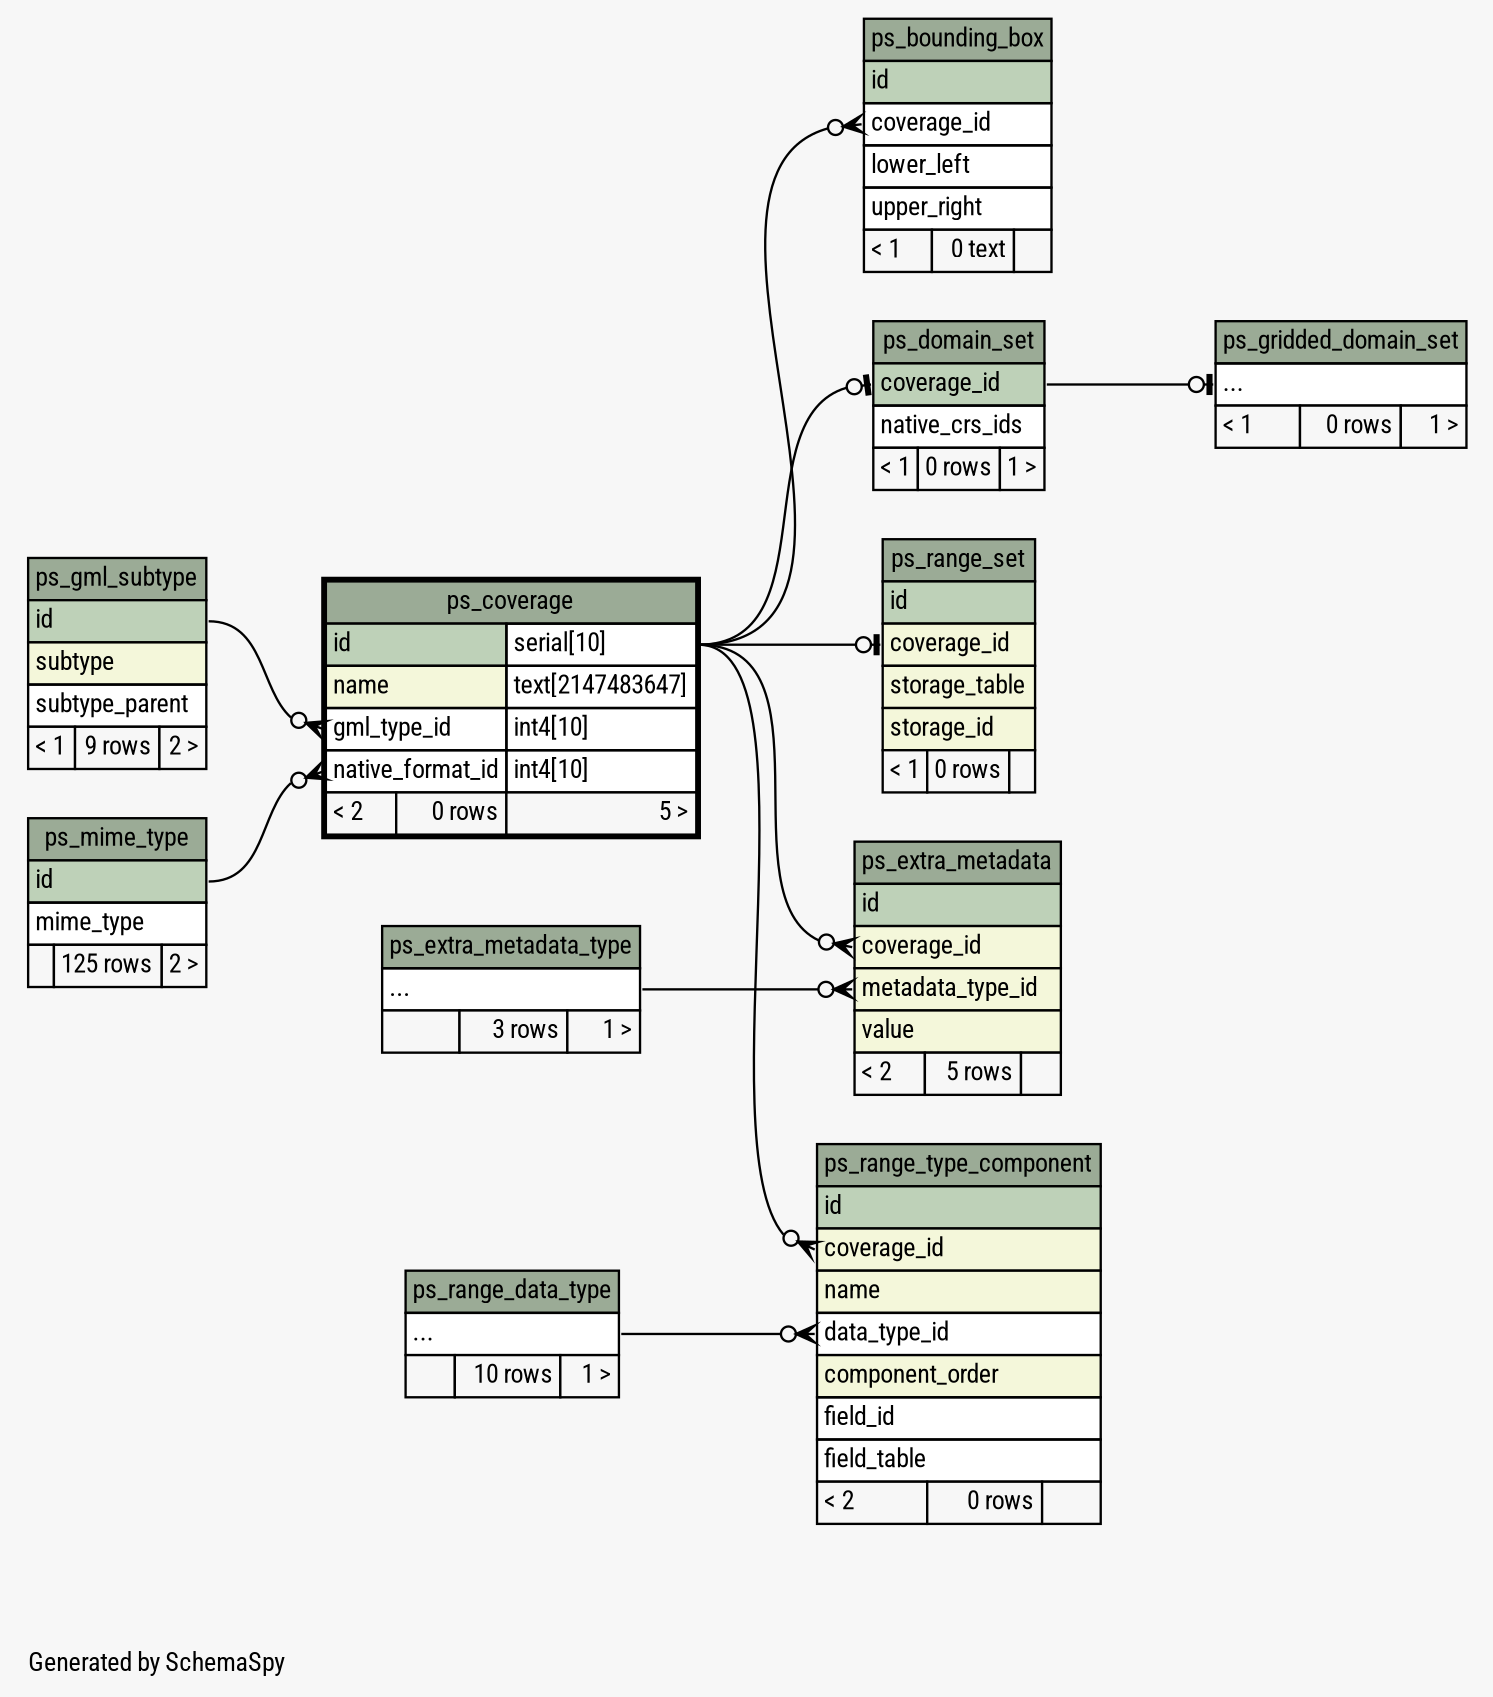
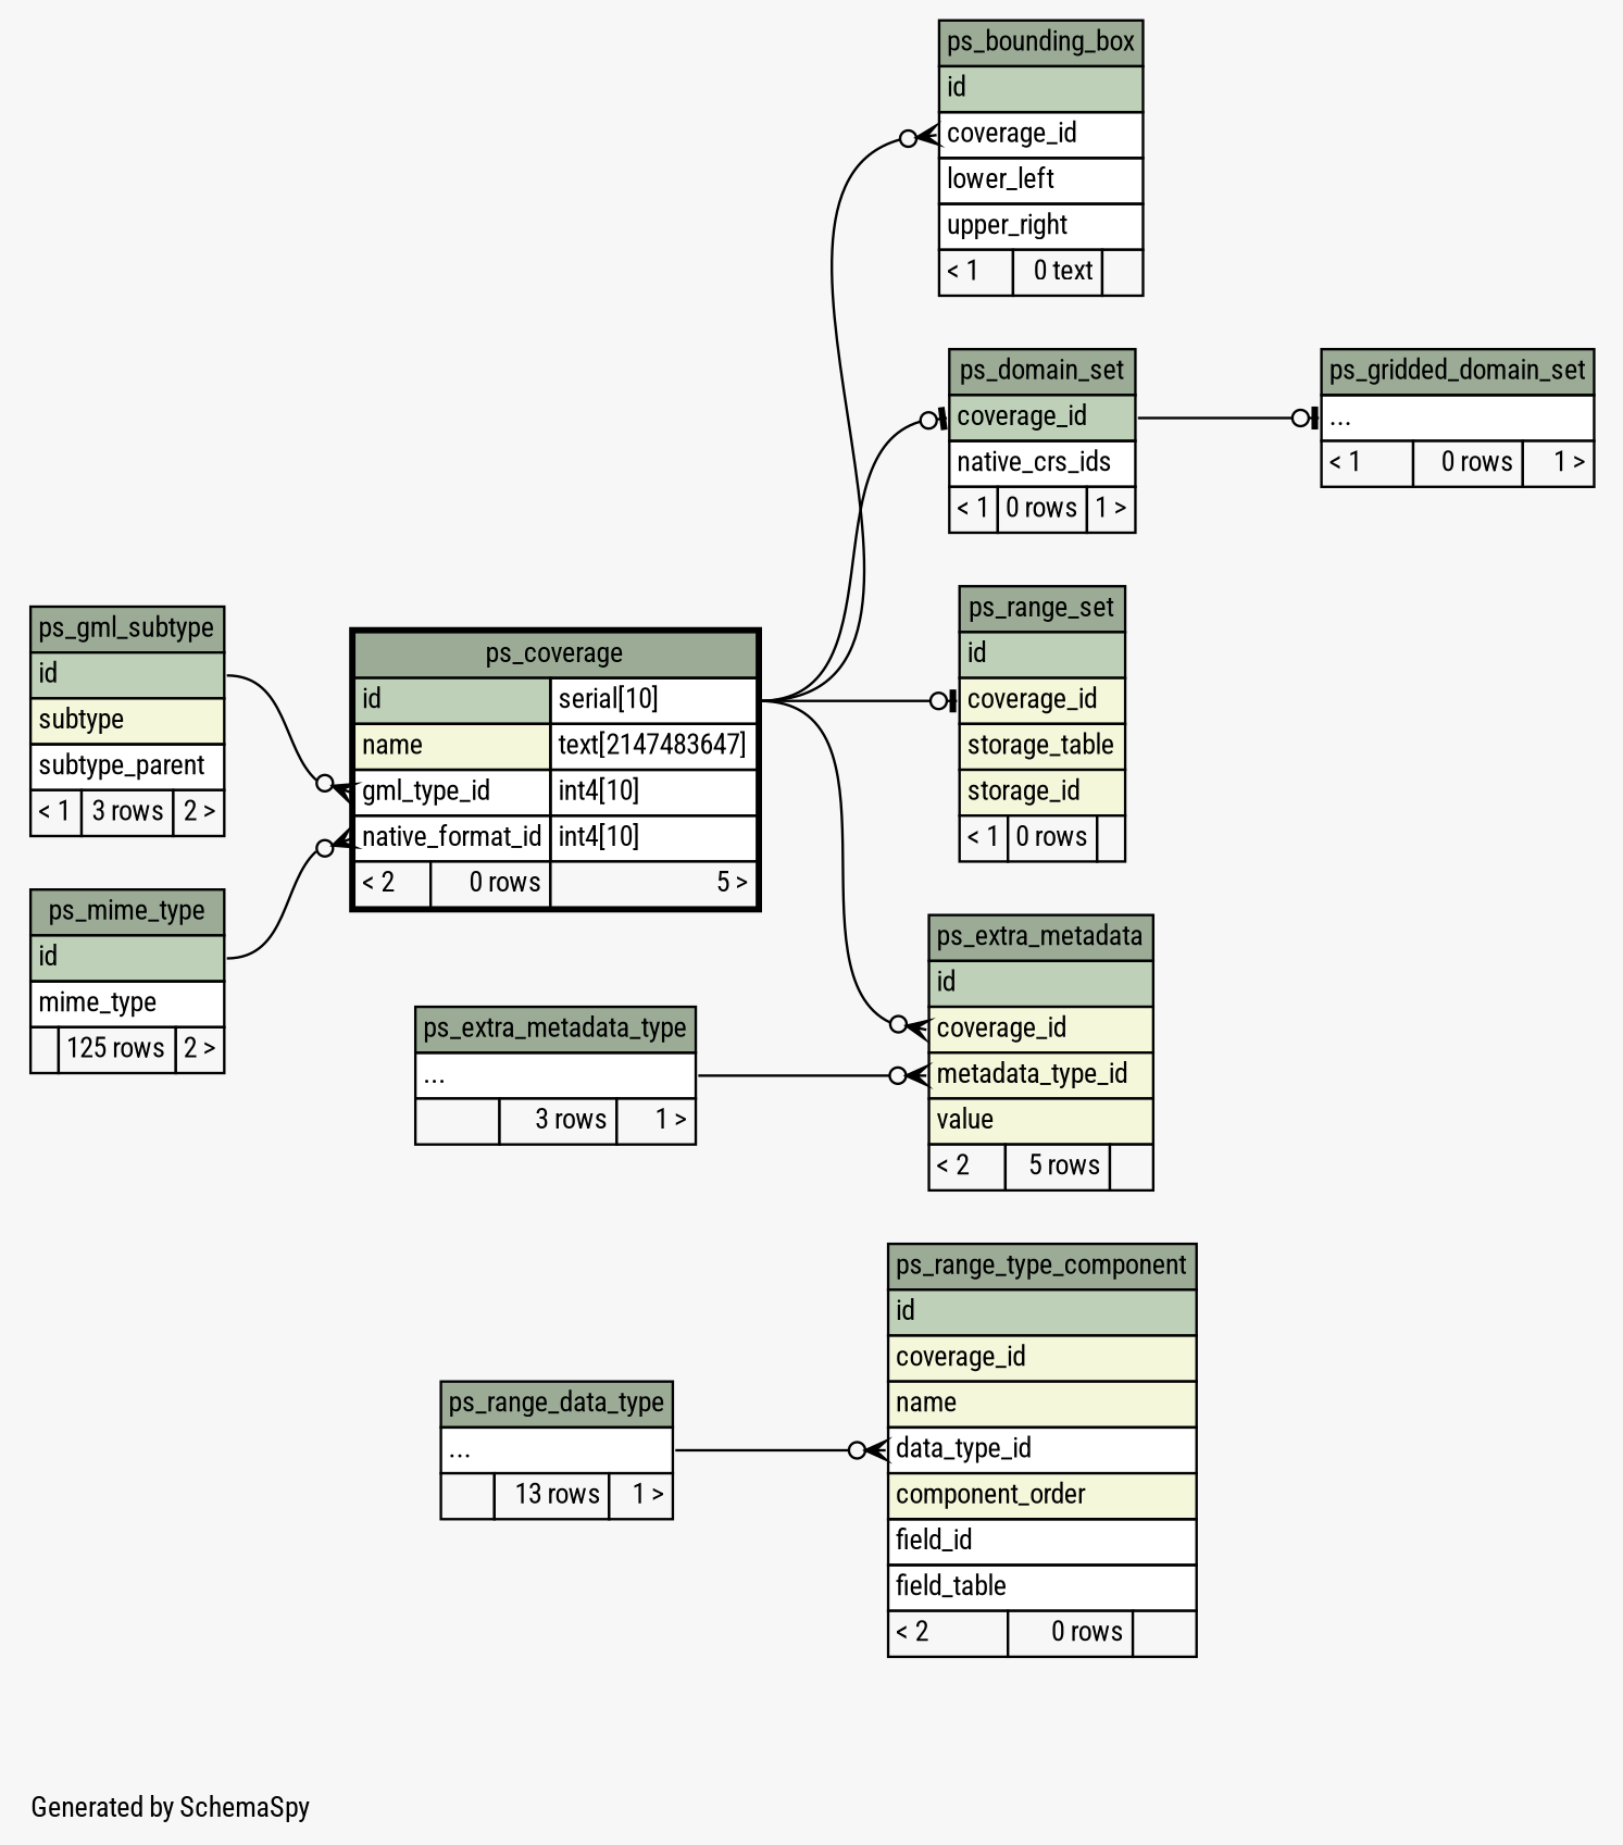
  digraph {
    bgcolor="#f7f7f7"
    fontname="Roboto Condensed"
    fontsize=11
    label="\nGenerated by SchemaSpy"
    labeljust=l
    nodesep=0.18
    rankdir=RL
    ranksep=0.46
    node [fontname="Roboto Condensed" fontsize=11 shape=plaintext]
    edge [arrowhead=none arrowsize=0.8 arrowtail=crowodot dir=back fontname="Roboto Condensed" headport="id.type:e" tailport="coverage_id:w"]
    n1 [label=<     <TABLE BORDER="0" CELLBORDER="1" CELLSPACING="0" BGCOLOR="#ffffff">       <TR><TD COLSPAN="3" BGCOLOR="#9bab96" ALIGN="CENTER">ps_bounding_box</TD></TR>       <TR><TD PORT="id" COLSPAN="3" BGCOLOR="#bed1b8" ALIGN="LEFT">id</TD></TR>       <TR><TD PORT="coverage_id" COLSPAN="3" ALIGN="LEFT">coverage_id</TD></TR>       <TR><TD PORT="lower_left" COLSPAN="3" ALIGN="LEFT">lower_left</TD></TR>       <TR><TD PORT="upper_right" COLSPAN="3" ALIGN="LEFT">upper_right</TD></TR>       <TR><TD ALIGN="LEFT" BGCOLOR="#f7f7f7">&lt; 1</TD><TD ALIGN="RIGHT" BGCOLOR="#f7f7f7">0 text</TD><TD ALIGN="RIGHT" BGCOLOR="#f7f7f7">  </TD></TR>     </TABLE>>]
    n2 [label=<     <TABLE BORDER="2" CELLBORDER="1" CELLSPACING="0" BGCOLOR="#ffffff">       <TR><TD COLSPAN="3" BGCOLOR="#9bab96" ALIGN="CENTER">ps_coverage</TD></TR>       <TR><TD PORT="id" COLSPAN="2" BGCOLOR="#bed1b8" ALIGN="LEFT">id</TD><TD PORT="id.type" ALIGN="LEFT">serial[10]</TD></TR>       <TR><TD PORT="name" COLSPAN="2" BGCOLOR="#f4f7da" ALIGN="LEFT">name</TD><TD PORT="name.type" ALIGN="LEFT">text[2147483647]</TD></TR>       <TR><TD PORT="gml_type_id" COLSPAN="2" ALIGN="LEFT">gml_type_id</TD><TD PORT="gml_type_id.type" ALIGN="LEFT">int4[10]</TD></TR>       <TR><TD PORT="native_format_id" COLSPAN="2" ALIGN="LEFT">native_format_id</TD><TD PORT="native_format_id.type" ALIGN="LEFT">int4[10]</TD></TR>       <TR><TD ALIGN="LEFT" BGCOLOR="#f7f7f7">&lt; 2</TD><TD ALIGN="RIGHT" BGCOLOR="#f7f7f7">0 rows</TD><TD ALIGN="RIGHT" BGCOLOR="#f7f7f7">5 &gt;</TD></TR>     </TABLE>>]
-   n3 [label=<     <TABLE BORDER="0" CELLBORDER="1" CELLSPACING="0" BGCOLOR="#ffffff">       <TR><TD COLSPAN="3" BGCOLOR="#9bab96" ALIGN="CENTER">ps_gml_subtype</TD></TR>       <TR><TD PORT="id" COLSPAN="3" BGCOLOR="#bed1b8" ALIGN="LEFT">id</TD></TR>       <TR><TD PORT="subtype" COLSPAN="3" BGCOLOR="#f4f7da" ALIGN="LEFT">subtype</TD></TR>       <TR><TD PORT="subtype_parent" COLSPAN="3" ALIGN="LEFT">subtype_parent</TD></TR>       <TR><TD ALIGN="LEFT" BGCOLOR="#f7f7f7">&lt; 1</TD><TD ALIGN="RIGHT" BGCOLOR="#f7f7f7">9 rows</TD><TD ALIGN="RIGHT" BGCOLOR="#f7f7f7">2 &gt;</TD></TR>     </TABLE>>]
+   n3 [label=<     <TABLE BORDER="0" CELLBORDER="1" CELLSPACING="0" BGCOLOR="#ffffff">       <TR><TD COLSPAN="3" BGCOLOR="#9bab96" ALIGN="CENTER">ps_gml_subtype</TD></TR>       <TR><TD PORT="id" COLSPAN="3" BGCOLOR="#bed1b8" ALIGN="LEFT">id</TD></TR>       <TR><TD PORT="subtype" COLSPAN="3" BGCOLOR="#f4f7da" ALIGN="LEFT">subtype</TD></TR>       <TR><TD PORT="subtype_parent" COLSPAN="3" ALIGN="LEFT">subtype_parent</TD></TR>       <TR><TD ALIGN="LEFT" BGCOLOR="#f7f7f7">&lt; 1</TD><TD ALIGN="RIGHT" BGCOLOR="#f7f7f7">3 rows</TD><TD ALIGN="RIGHT" BGCOLOR="#f7f7f7">2 &gt;</TD></TR>     </TABLE>>]
    n4 [label=<     <TABLE BORDER="0" CELLBORDER="1" CELLSPACING="0" BGCOLOR="#ffffff">       <TR><TD COLSPAN="3" BGCOLOR="#9bab96" ALIGN="CENTER">ps_mime_type</TD></TR>       <TR><TD PORT="id" COLSPAN="3" BGCOLOR="#bed1b8" ALIGN="LEFT">id</TD></TR>       <TR><TD PORT="mime_type" COLSPAN="3" ALIGN="LEFT">mime_type</TD></TR>       <TR><TD ALIGN="LEFT" BGCOLOR="#f7f7f7">  </TD><TD ALIGN="RIGHT" BGCOLOR="#f7f7f7">125 rows</TD><TD ALIGN="RIGHT" BGCOLOR="#f7f7f7">2 &gt;</TD></TR>     </TABLE>>]
    n5 [label=<     <TABLE BORDER="0" CELLBORDER="1" CELLSPACING="0" BGCOLOR="#ffffff">       <TR><TD COLSPAN="3" BGCOLOR="#9bab96" ALIGN="CENTER">ps_domain_set</TD></TR>       <TR><TD PORT="coverage_id" COLSPAN="3" BGCOLOR="#bed1b8" ALIGN="LEFT">coverage_id</TD></TR>       <TR><TD PORT="native_crs_ids" COLSPAN="3" ALIGN="LEFT">native_crs_ids</TD></TR>       <TR><TD ALIGN="LEFT" BGCOLOR="#f7f7f7">&lt; 1</TD><TD ALIGN="RIGHT" BGCOLOR="#f7f7f7">0 rows</TD><TD ALIGN="RIGHT" BGCOLOR="#f7f7f7">1 &gt;</TD></TR>     </TABLE>>]
    n6 [label=<     <TABLE BORDER="0" CELLBORDER="1" CELLSPACING="0" BGCOLOR="#ffffff">       <TR><TD COLSPAN="3" BGCOLOR="#9bab96" ALIGN="CENTER">ps_extra_metadata</TD></TR>       <TR><TD PORT="id" COLSPAN="3" BGCOLOR="#bed1b8" ALIGN="LEFT">id</TD></TR>       <TR><TD PORT="coverage_id" COLSPAN="3" BGCOLOR="#f4f7da" ALIGN="LEFT">coverage_id</TD></TR>       <TR><TD PORT="metadata_type_id" COLSPAN="3" BGCOLOR="#f4f7da" ALIGN="LEFT">metadata_type_id</TD></TR>       <TR><TD PORT="value" COLSPAN="3" BGCOLOR="#f4f7da" ALIGN="LEFT">value</TD></TR>       <TR><TD ALIGN="LEFT" BGCOLOR="#f7f7f7">&lt; 2</TD><TD ALIGN="RIGHT" BGCOLOR="#f7f7f7">5 rows</TD><TD ALIGN="RIGHT" BGCOLOR="#f7f7f7">  </TD></TR>     </TABLE>>]
    n7 [label=<     <TABLE BORDER="0" CELLBORDER="1" CELLSPACING="0" BGCOLOR="#ffffff">       <TR><TD COLSPAN="3" BGCOLOR="#9bab96" ALIGN="CENTER">ps_extra_metadata_type</TD></TR>       <TR><TD PORT="elipses" COLSPAN="3" ALIGN="LEFT">...</TD></TR>       <TR><TD ALIGN="LEFT" BGCOLOR="#f7f7f7">  </TD><TD ALIGN="RIGHT" BGCOLOR="#f7f7f7">3 rows</TD><TD ALIGN="RIGHT" BGCOLOR="#f7f7f7">1 &gt;</TD></TR>     </TABLE>>]
    n8 [label=<     <TABLE BORDER="0" CELLBORDER="1" CELLSPACING="0" BGCOLOR="#ffffff">       <TR><TD COLSPAN="3" BGCOLOR="#9bab96" ALIGN="CENTER">ps_gridded_domain_set</TD></TR>       <TR><TD PORT="elipses" COLSPAN="3" ALIGN="LEFT">...</TD></TR>       <TR><TD ALIGN="LEFT" BGCOLOR="#f7f7f7">&lt; 1</TD><TD ALIGN="RIGHT" BGCOLOR="#f7f7f7">0 rows</TD><TD ALIGN="RIGHT" BGCOLOR="#f7f7f7">1 &gt;</TD></TR>     </TABLE>>]
    n9 [label=<     <TABLE BORDER="0" CELLBORDER="1" CELLSPACING="0" BGCOLOR="#ffffff">       <TR><TD COLSPAN="3" BGCOLOR="#9bab96" ALIGN="CENTER">ps_range_set</TD></TR>       <TR><TD PORT="id" COLSPAN="3" BGCOLOR="#bed1b8" ALIGN="LEFT">id</TD></TR>       <TR><TD PORT="coverage_id" COLSPAN="3" BGCOLOR="#f4f7da" ALIGN="LEFT">coverage_id</TD></TR>       <TR><TD PORT="storage_table" COLSPAN="3" BGCOLOR="#f4f7da" ALIGN="LEFT">storage_table</TD></TR>       <TR><TD PORT="storage_id" COLSPAN="3" BGCOLOR="#f4f7da" ALIGN="LEFT">storage_id</TD></TR>       <TR><TD ALIGN="LEFT" BGCOLOR="#f7f7f7">&lt; 1</TD><TD ALIGN="RIGHT" BGCOLOR="#f7f7f7">0 rows</TD><TD ALIGN="RIGHT" BGCOLOR="#f7f7f7">  </TD></TR>     </TABLE>>]
    n10 [label=<     <TABLE BORDER="0" CELLBORDER="1" CELLSPACING="0" BGCOLOR="#ffffff">       <TR><TD COLSPAN="3" BGCOLOR="#9bab96" ALIGN="CENTER">ps_range_type_component</TD></TR>       <TR><TD PORT="id" COLSPAN="3" BGCOLOR="#bed1b8" ALIGN="LEFT">id</TD></TR>       <TR><TD PORT="coverage_id" COLSPAN="3" BGCOLOR="#f4f7da" ALIGN="LEFT">coverage_id</TD></TR>       <TR><TD PORT="name" COLSPAN="3" BGCOLOR="#f4f7da" ALIGN="LEFT">name</TD></TR>       <TR><TD PORT="data_type_id" COLSPAN="3" ALIGN="LEFT">data_type_id</TD></TR>       <TR><TD PORT="component_order" COLSPAN="3" BGCOLOR="#f4f7da" ALIGN="LEFT">component_order</TD></TR>       <TR><TD PORT="field_id" COLSPAN="3" ALIGN="LEFT">field_id</TD></TR>       <TR><TD PORT="field_table" COLSPAN="3" ALIGN="LEFT">field_table</TD></TR>       <TR><TD ALIGN="LEFT" BGCOLOR="#f7f7f7">&lt; 2</TD><TD ALIGN="RIGHT" BGCOLOR="#f7f7f7">0 rows</TD><TD ALIGN="RIGHT" BGCOLOR="#f7f7f7">  </TD></TR>     </TABLE>>]
-   n11 [label=<     <TABLE BORDER="0" CELLBORDER="1" CELLSPACING="0" BGCOLOR="#ffffff">       <TR><TD COLSPAN="3" BGCOLOR="#9bab96" ALIGN="CENTER">ps_range_data_type</TD></TR>       <TR><TD PORT="elipses" COLSPAN="3" ALIGN="LEFT">...</TD></TR>       <TR><TD ALIGN="LEFT" BGCOLOR="#f7f7f7">  </TD><TD ALIGN="RIGHT" BGCOLOR="#f7f7f7">10 rows</TD><TD ALIGN="RIGHT" BGCOLOR="#f7f7f7">1 &gt;</TD></TR>     </TABLE>>]
+   n11 [label=<     <TABLE BORDER="0" CELLBORDER="1" CELLSPACING="0" BGCOLOR="#ffffff">       <TR><TD COLSPAN="3" BGCOLOR="#9bab96" ALIGN="CENTER">ps_range_data_type</TD></TR>       <TR><TD PORT="elipses" COLSPAN="3" ALIGN="LEFT">...</TD></TR>       <TR><TD ALIGN="LEFT" BGCOLOR="#f7f7f7">  </TD><TD ALIGN="RIGHT" BGCOLOR="#f7f7f7">13 rows</TD><TD ALIGN="RIGHT" BGCOLOR="#f7f7f7">1 &gt;</TD></TR>     </TABLE>>]
    n1 -> n2
    n2 -> n3 [headport="id:e" tailport="gml_type_id:w"]
    n2 -> n4 [headport="id:e" tailport="native_format_id:w"]
    n5 -> n2 [arrowtail=teeodot]
    n6 -> n2
    n6 -> n7 [headport="elipses:e" tailport="metadata_type_id:w"]
    n8 -> n5 [arrowtail=teeodot headport="coverage_id:e" tailport="elipses:w"]
    n9 -> n2 [arrowtail=teeodot]
-   n10 -> n2
    n10 -> n11 [headport="elipses:e" tailport="data_type_id:w"]
  }
